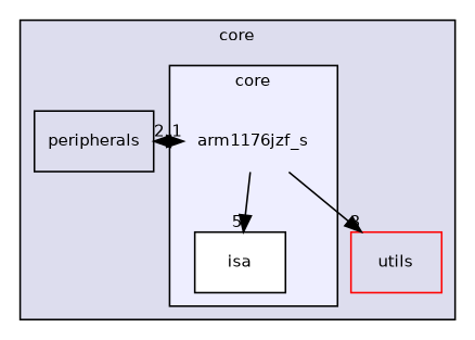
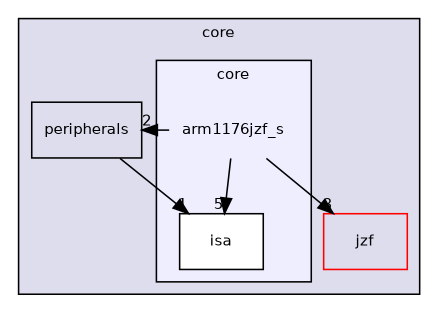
  digraph {
    compound=true
    node [fontname=Helvetica fontsize=10 shape=box]
    edge [labeldistance=1.5 labelfontname=Helvetica labelfontsize=10]
    n1 [label=arm1176jzf_s shape=plaintext]
    n2 [fillcolor=white label=isa style=filled]
    n3 [label=peripherals]
-   n4 [color=red label=utils]
+   n4 [color=red label=jzf]
    subgraph cluster_1 {
      bgcolor="#ddddee"
      fontname=Helvetica
      fontsize=10
      label=core
      pencolor=black
      n3
      n4
      subgraph cluster_2 {
        bgcolor="#eeeeff"
        fontname=Helvetica
        fontsize=10
        label=core
        pencolor=black
        n1
        n2
      }
    }
    n1 -> n2 [headlabel=5]
    n1 -> n3 [headlabel=2]
    n1 -> n4 [headlabel=8]
-   n3 -> n1 [headlabel=1]
+   n3 -> n2 [headlabel=1]
  }
